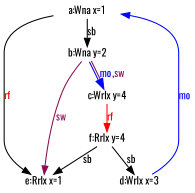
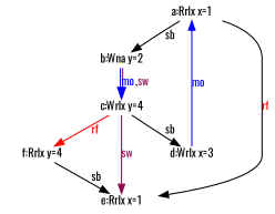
  digraph {
    fontname=Oswald
    fontsize=10
    nodesep=0.25
    ranksep=0.2
    splines=true
    node [fixedsize=true fontname=Oswald fontsize=10 margin="0.0,0.0" shape=plaintext]
    edge [arrowsize=0.8 color=black fontname=Oswald fontsize=10 penwidth=1.]
-   n1 [height=0.200000 label="a:Wna x=1" width=0.900000]
+   n1 [height=0.200000 label="a:Rrlx x=1" width=0.900000]
    n2 [height=0.200000 label="b:Wna y=2" width=0.900000]
    n3 [height=0.200000 label="e:Rrlx x=1" width=0.900000]
    n4 [height=0.200000 label="c:Wrlx y=4" width=0.900000]
    n5 [height=0.200000 label="d:Wrlx x=3" width=0.900000]
    n6 [height=0.200000 label="f:Rrlx y=4" width=0.900000]
    n1 -> n2 [label=<<font color="black">sb</font>>]
    n1 -> n3 [label=<<font color="red">rf</font>>]
-   n2 -> n3 [color=deeppink4 label=<<font color="deeppink4">sw</font>>]
+   n4 -> n3 [color=deeppink4 label=<<font color="deeppink4">sw</font>>]
    n2 -> n4 [arrowsize=1.0 color="blue:deeppink4" label=<<font color="blue">mo</font>,<font color="deeppink4">sw</font>>]
-   n6 -> n5 [label=<<font color="black">sb</font>>]
+   n4 -> n5 [label=<<font color="black">sb</font>>]
    n4 -> n6 [color=red label=<<font color="red">rf</font>>]
    n5 -> n1 [color=blue label=<<font color="blue">mo</font>>]
    n6 -> n3 [label=<<font color="black">sb</font>>]
  }
